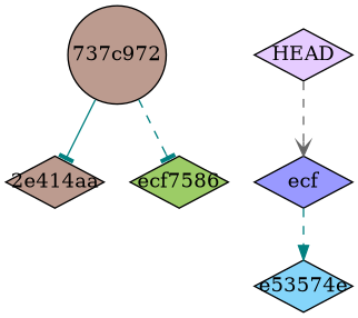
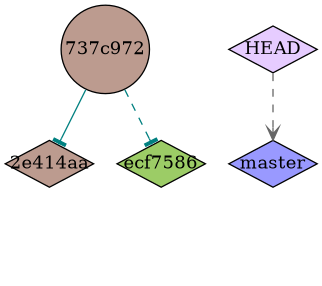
  digraph {
    node [fillcolor="#bc9b8f" fixedsize=true shape=diamond style=filled]
    edge [arrowhead=tee color=teal style=dashed]
    n1 [label="2e414aa" width=0.95]
    n2 [label="737c972" shape=circle width=0.95]
    n3 [fillcolor="#9ccc66" label=ecf7586 width=0.95]
    n4 [fillcolor="#e6ccff" label=HEAD width=0.95]
-   n5 [fillcolor="#9999ff" label=ecf width=0.95]
-   n6 [fillcolor="#85d5fa" label=e53574e width=0.95]
+   n5 [fillcolor="#9999ff" label=master width=0.95]
    n2 -> n1 [style=solid]
    n2 -> n3
    n4 -> n5 [arrowhead=vee color=gray40]
-   n5 -> n6 [arrowhead=normal]
  }
